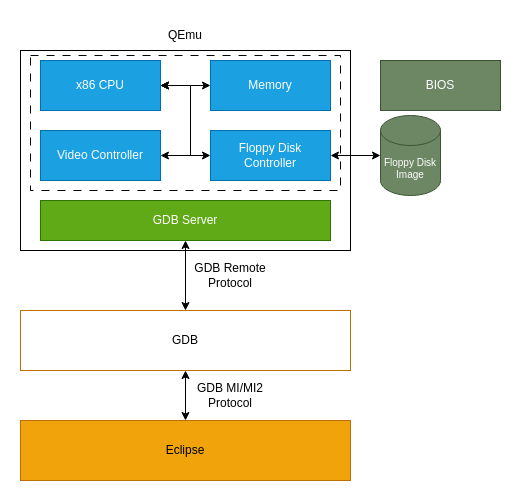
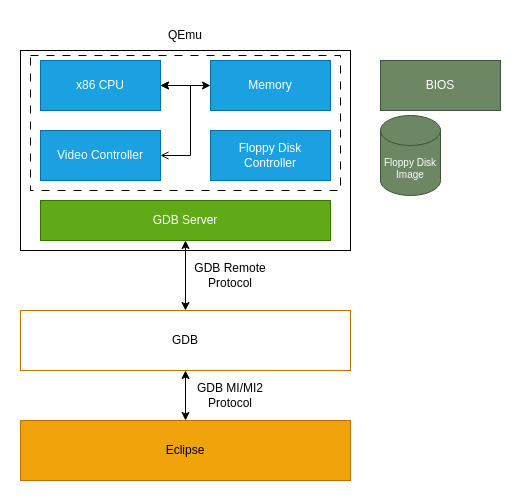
  <mxCell id="0" />
  <mxCell id="1" parent="0" />
  <mxCell id="2" value="" style="rounded=0;whiteSpace=wrap;html=1;" vertex="1" parent="1"><mxGeometry x="20" y="50" width="330" height="200" as="geometry" /></mxCell>
  <mxCell id="3" value="QEmu" style="text;strokeColor=none;align=center;fillColor=none;html=1;verticalAlign=middle;whiteSpace=wrap;rounded=0;" vertex="1" parent="1"><mxGeometry x="155" y="20" width="60" height="30" as="geometry" /></mxCell>
  <mxCell id="4" value="" style="rounded=0;whiteSpace=wrap;html=1;dashed=1;dashPattern=8 8;" vertex="1" parent="1"><mxGeometry x="30" y="55" width="310" height="135" as="geometry" /></mxCell>
  <mxCell id="5" value="x86 CPU" style="rounded=0;whiteSpace=wrap;html=1;fillColor=#1ba1e2;fontColor=#ffffff;strokeColor=#006EAF;" vertex="1" parent="1"><mxGeometry x="40" y="60" width="120" height="50" as="geometry" /></mxCell>
  <mxCell id="6" value="BIOS" style="rounded=0;whiteSpace=wrap;html=1;fillColor=#6d8764;fontColor=#ffffff;strokeColor=#3A5431;" vertex="1" parent="1"><mxGeometry x="380" y="60" width="120" height="50" as="geometry" /></mxCell>
  <mxCell id="7" value="Memory" style="rounded=0;whiteSpace=wrap;html=1;fillColor=#1ba1e2;fontColor=#ffffff;strokeColor=#006EAF;" vertex="1" parent="1"><mxGeometry x="210" y="60" width="120" height="50" as="geometry" /></mxCell>
  <mxCell id="8" value="Floppy Disk Controller" style="rounded=0;whiteSpace=wrap;html=1;fillColor=#1ba1e2;fontColor=#ffffff;strokeColor=#006EAF;" vertex="1" parent="1"><mxGeometry x="210" y="130" width="120" height="50" as="geometry" /></mxCell>
  <mxCell id="9" value="Floppy Disk Image" style="shape=cylinder3;whiteSpace=wrap;html=1;boundedLbl=1;backgroundOutline=1;size=15;fontSize=10;fillColor=#6d8764;fontColor=#ffffff;strokeColor=#3A5431;" vertex="1" parent="1"><mxGeometry x="380" y="115" width="60" height="80" as="geometry" /></mxCell>
  <mxCell id="10" value="Video Controller" style="rounded=0;whiteSpace=wrap;html=1;fillColor=#1ba1e2;fontColor=#ffffff;strokeColor=#006EAF;" vertex="1" parent="1"><mxGeometry x="40" y="130" width="120" height="50" as="geometry" /></mxCell>
  <mxCell id="11" value="GDB Server" style="rounded=0;whiteSpace=wrap;html=1;fillColor=#60a917;fontColor=#ffffff;strokeColor=#2D7600;" vertex="1" parent="1"><mxGeometry x="40" y="200" width="290" height="40" as="geometry" /></mxCell>
  <mxCell id="12" value="" style="endArrow=classic;startArrow=classic;html=1;rounded=0;exitX=1;exitY=0.5;exitDx=0;exitDy=0;entryX=0;entryY=0.5;entryDx=0;entryDy=0;" edge="1" parent="1" source="5" target="7"><mxGeometry width="50" height="50" relative="1" as="geometry"><mxPoint x="160" y="170" as="sourcePoint" /><mxPoint x="210" y="120" as="targetPoint" /></mxGeometry></mxCell>
- <mxCell id="13" value="" style="endArrow=classic;startArrow=classic;html=1;rounded=0;exitX=1;exitY=0.5;exitDx=0;exitDy=0;entryX=0;entryY=0.5;entryDx=0;entryDy=0;" edge="1" parent="1" source="5" target="8"><mxGeometry width="50" height="50" relative="1" as="geometry"><mxPoint x="160" y="170" as="sourcePoint" /><mxPoint x="210" y="120" as="targetPoint" /><Array as="points"><mxPoint x="190" y="85" /><mxPoint x="190" y="155" /></Array></mxGeometry></mxCell>
- <mxCell id="14" value="" style="endArrow=classic;startArrow=classic;html=1;rounded=0;exitX=1;exitY=0.5;exitDx=0;exitDy=0;entryX=1;entryY=0.5;entryDx=0;entryDy=0;" edge="1" parent="1" source="5" target="10"><mxGeometry width="50" height="50" relative="1" as="geometry"><mxPoint x="165" y="80" as="sourcePoint" /><mxPoint x="215" y="150" as="targetPoint" /><Array as="points"><mxPoint x="190" y="85" /><mxPoint x="190" y="155" /></Array></mxGeometry></mxCell>
- <mxCell id="15" value="" style="endArrow=classic;startArrow=classic;html=1;rounded=0;entryX=0;entryY=0.5;entryDx=0;entryDy=0;entryPerimeter=0;exitX=1;exitY=0.5;exitDx=0;exitDy=0;" edge="1" parent="1" source="8" target="9"><mxGeometry width="50" height="50" relative="1" as="geometry"><mxPoint x="160" y="170" as="sourcePoint" /><mxPoint x="210" y="120" as="targetPoint" /></mxGeometry></mxCell>
+ <mxCell id="14" value="" style="endArrow=open;startArrow=classic;html=1;rounded=0;exitX=1;exitY=0.5;exitDx=0;exitDy=0;entryX=1;entryY=0.5;entryDx=0;entryDy=0;" edge="1" parent="1" source="5" target="10"><mxGeometry width="50" height="50" relative="1" as="geometry"><mxPoint x="165" y="80" as="sourcePoint" /><mxPoint x="215" y="150" as="targetPoint" /><Array as="points"><mxPoint x="190" y="85" /><mxPoint x="190" y="155" /></Array></mxGeometry></mxCell>
  <mxCell id="16" value="GDB" style="rounded=0;whiteSpace=wrap;html=1;fillColor=#ffffff;fontColor=#000000;strokeColor=#BD7000;" vertex="1" parent="1"><mxGeometry x="20" y="310" width="330" height="60" as="geometry" /></mxCell>
  <mxCell id="17" value="Eclipse" style="rounded=0;whiteSpace=wrap;html=1;fillColor=#f0a30a;fontColor=#000000;strokeColor=#BD7000;" vertex="1" parent="1"><mxGeometry x="20" y="420" width="330" height="60" as="geometry" /></mxCell>
  <mxCell id="18" value="" style="endArrow=classic;startArrow=classic;html=1;rounded=0;entryX=0.5;entryY=1;entryDx=0;entryDy=0;exitX=0.5;exitY=0;exitDx=0;exitDy=0;" edge="1" parent="1" source="16" target="11"><mxGeometry width="50" height="50" relative="1" as="geometry"><mxPoint x="230" y="260" as="sourcePoint" /><mxPoint x="280" y="210" as="targetPoint" /></mxGeometry></mxCell>
  <mxCell id="19" value="GDB Remote Protocol" style="text;strokeColor=none;align=center;fillColor=none;html=1;verticalAlign=middle;whiteSpace=wrap;rounded=0;" vertex="1" parent="1"><mxGeometry x="180" y="260" width="100" height="30" as="geometry" /></mxCell>
  <mxCell id="20" value="" style="endArrow=classic;startArrow=classic;html=1;rounded=0;entryX=0.5;entryY=1;entryDx=0;entryDy=0;exitX=0.5;exitY=0;exitDx=0;exitDy=0;" edge="1" parent="1" source="17" target="16"><mxGeometry width="50" height="50" relative="1" as="geometry"><mxPoint x="230" y="310" as="sourcePoint" /><mxPoint x="280" y="260" as="targetPoint" /></mxGeometry></mxCell>
  <mxCell id="21" value="GDB MI/MI2 Protocol" style="text;strokeColor=none;align=center;fillColor=none;html=1;verticalAlign=middle;whiteSpace=wrap;rounded=0;" vertex="1" parent="1"><mxGeometry x="180" y="380" width="100" height="30" as="geometry" /></mxCell>
